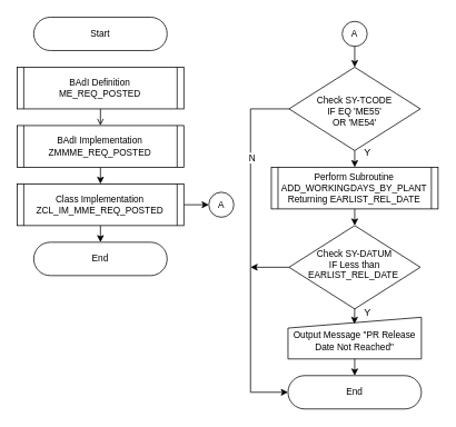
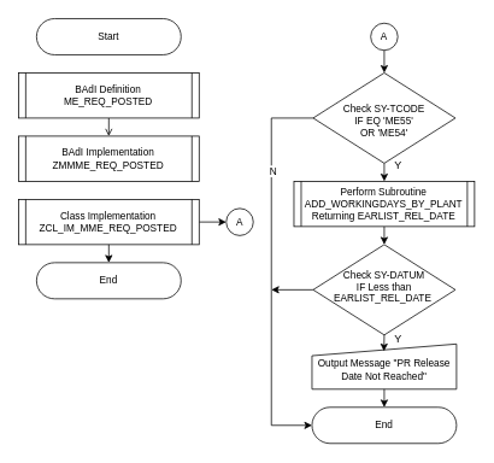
  <mxCell id="0" />
  <mxCell id="1" parent="0" />
  <mxCell id="2" value="Start" style="html=1;dashed=0;whiteSpace=wrap;shape=mxgraph.dfd.start;fontSize=11;" vertex="1" parent="1"><mxGeometry x="40" y="20" width="160" height="40" as="geometry" /></mxCell>
  <mxCell id="3" style="edgeStyle=orthogonalEdgeStyle;rounded=0;orthogonalLoop=1;jettySize=auto;html=1;exitX=0.5;exitY=1;exitDx=0;exitDy=0;entryX=0.5;entryY=0;entryDx=0;entryDy=0;endArrow=open;" edge="1" parent="1" source="4" target="6"><mxGeometry relative="1" as="geometry" /></mxCell>
  <mxCell id="4" value="&lt;font style=&quot;font-size: 11px;&quot;&gt;BAdI Definition&lt;br&gt;ME_REQ_POSTED&lt;br&gt;&lt;/font&gt;" style="shape=process;whiteSpace=wrap;html=1;backgroundOutline=1;fontSize=11;size=0.042;" vertex="1" parent="1"><mxGeometry x="20" y="80" width="200" height="50" as="geometry" /></mxCell>
- <mxCell id="5" style="edgeStyle=orthogonalEdgeStyle;rounded=0;orthogonalLoop=1;jettySize=auto;html=1;exitX=0.5;exitY=1;exitDx=0;exitDy=0;entryX=0.5;entryY=0;entryDx=0;entryDy=0;" edge="1" parent="1" source="6" target="8"><mxGeometry relative="1" as="geometry" /></mxCell>
  <mxCell id="6" value="&lt;font style=&quot;font-size: 11px;&quot;&gt;BAdI Implementation&lt;br&gt;ZMMME_REQ_POSTED&lt;br&gt;&lt;/font&gt;" style="shape=process;whiteSpace=wrap;html=1;backgroundOutline=1;fontSize=11;size=0.042;" vertex="1" parent="1"><mxGeometry x="20" y="150" width="200" height="50" as="geometry" /></mxCell>
  <mxCell id="7" style="edgeStyle=orthogonalEdgeStyle;rounded=0;orthogonalLoop=1;jettySize=auto;html=1;exitX=1;exitY=0.5;exitDx=0;exitDy=0;entryX=0;entryY=0.5;entryDx=0;entryDy=0;" edge="1" parent="1" source="8" target="11"><mxGeometry relative="1" as="geometry" /></mxCell>
  <mxCell id="8" value="&lt;font style=&quot;font-size: 11px;&quot;&gt;Class Implementation&lt;br&gt;ZCL_IM_MME_REQ_POSTED&lt;br&gt;&lt;/font&gt;" style="shape=process;whiteSpace=wrap;html=1;backgroundOutline=1;fontSize=11;size=0.042;" vertex="1" parent="1"><mxGeometry x="20" y="220" width="200" height="50" as="geometry" /></mxCell>
  <mxCell id="9" value="End" style="html=1;dashed=0;whiteSpace=wrap;shape=mxgraph.dfd.start;fontSize=11;" vertex="1" parent="1"><mxGeometry x="40" y="290" width="160" height="40" as="geometry" /></mxCell>
  <mxCell id="10" style="edgeStyle=orthogonalEdgeStyle;rounded=0;orthogonalLoop=1;jettySize=auto;html=1;exitX=0.5;exitY=1;exitDx=0;exitDy=0;entryX=0.5;entryY=0.5;entryDx=0;entryDy=-20;entryPerimeter=0;" edge="1" parent="1" source="8" target="9"><mxGeometry relative="1" as="geometry" /></mxCell>
  <mxCell id="11" value="&lt;font style=&quot;font-size: 11px;&quot;&gt;A&lt;/font&gt;" style="ellipse;whiteSpace=wrap;html=1;aspect=fixed;" vertex="1" parent="1"><mxGeometry x="250" y="230" width="30" height="30" as="geometry" /></mxCell>
  <mxCell id="12" style="edgeStyle=orthogonalEdgeStyle;rounded=0;orthogonalLoop=1;jettySize=auto;html=1;exitX=0.5;exitY=1;exitDx=0;exitDy=0;entryX=0.5;entryY=0;entryDx=0;entryDy=0;" edge="1" parent="1" source="13" target="15"><mxGeometry relative="1" as="geometry" /></mxCell>
  <mxCell id="13" value="&lt;font style=&quot;font-size: 11px;&quot;&gt;A&lt;/font&gt;" style="ellipse;whiteSpace=wrap;html=1;aspect=fixed;" vertex="1" parent="1"><mxGeometry x="410" y="25" width="30" height="30" as="geometry" /></mxCell>
  <mxCell id="14" style="edgeStyle=orthogonalEdgeStyle;rounded=0;orthogonalLoop=1;jettySize=auto;html=1;exitX=0.5;exitY=1;exitDx=0;exitDy=0;entryX=0.5;entryY=0;entryDx=0;entryDy=0;" edge="1" parent="1" source="15" target="17"><mxGeometry relative="1" as="geometry" /></mxCell>
  <mxCell id="15" value="Check SY-TCODE &lt;br style=&quot;font-size: 11px;&quot;&gt;IF EQ 'ME55' &lt;br&gt;OR 'ME54'" style="rhombus;whiteSpace=wrap;html=1;fontSize=11;spacingTop=6;" vertex="1" parent="1"><mxGeometry x="346.25" y="80" width="157.5" height="100" as="geometry" /></mxCell>
  <mxCell id="16" style="edgeStyle=orthogonalEdgeStyle;rounded=0;orthogonalLoop=1;jettySize=auto;html=1;exitX=0.5;exitY=1;exitDx=0;exitDy=0;entryX=0.5;entryY=0;entryDx=0;entryDy=0;" edge="1" parent="1" source="17" target="19"><mxGeometry relative="1" as="geometry" /></mxCell>
  <mxCell id="17" value="&lt;font style=&quot;font-size: 11px;&quot;&gt;Perform Subroutine ADD_WORKINGDAYS_BY_PLANT&lt;br&gt;Returning EARLIST_REL_DATE&lt;br&gt;&lt;/font&gt;" style="shape=process;whiteSpace=wrap;html=1;backgroundOutline=1;fontSize=11;size=0.042;" vertex="1" parent="1"><mxGeometry x="325" y="200" width="200" height="50" as="geometry" /></mxCell>
  <mxCell id="18" style="edgeStyle=orthogonalEdgeStyle;rounded=0;orthogonalLoop=1;jettySize=auto;html=1;exitX=0;exitY=0.5;exitDx=0;exitDy=0;" edge="1" parent="1" source="19"><mxGeometry relative="1" as="geometry"><mxPoint x="300" y="320" as="targetPoint" /></mxGeometry></mxCell>
  <mxCell id="19" value="Check SY-DATUM&lt;br style=&quot;font-size: 11px;&quot;&gt;IF Less than EARLIST_REL_DATE&amp;nbsp;" style="rhombus;whiteSpace=wrap;html=1;fontSize=11;spacingTop=-6;" vertex="1" parent="1"><mxGeometry x="346.25" y="270" width="157.5" height="100" as="geometry" /></mxCell>
  <mxCell id="20" value="Output Message &quot;PR Release Date Not Reached&quot;" style="shape=manualInput;whiteSpace=wrap;html=1;fontSize=11;size=13;spacingTop=7;" vertex="1" parent="1"><mxGeometry x="345" y="380" width="160" height="50" as="geometry" /></mxCell>
  <mxCell id="21" style="edgeStyle=orthogonalEdgeStyle;rounded=0;orthogonalLoop=1;jettySize=auto;html=1;exitX=0.5;exitY=1;exitDx=0;exitDy=0;entryX=0.498;entryY=0.16;entryDx=0;entryDy=0;entryPerimeter=0;" edge="1" parent="1" source="19" target="20"><mxGeometry relative="1" as="geometry" /></mxCell>
  <mxCell id="22" value="End" style="html=1;dashed=0;whiteSpace=wrap;shape=mxgraph.dfd.start;fontSize=11;" vertex="1" parent="1"><mxGeometry x="345" y="450" width="160" height="40" as="geometry" /></mxCell>
  <mxCell id="23" style="edgeStyle=orthogonalEdgeStyle;rounded=0;orthogonalLoop=1;jettySize=auto;html=1;exitX=0.5;exitY=1;exitDx=0;exitDy=0;entryX=0.5;entryY=0.5;entryDx=0;entryDy=-20;entryPerimeter=0;" edge="1" parent="1" source="20" target="22"><mxGeometry relative="1" as="geometry" /></mxCell>
  <mxCell id="24" style="edgeStyle=orthogonalEdgeStyle;rounded=0;orthogonalLoop=1;jettySize=auto;html=1;exitX=0;exitY=0.5;exitDx=0;exitDy=0;entryX=0;entryY=0.5;entryDx=0;entryDy=0;entryPerimeter=0;" edge="1" parent="1" source="15" target="22"><mxGeometry relative="1" as="geometry"><Array as="points"><mxPoint x="300" y="130" /><mxPoint x="300" y="470" /></Array></mxGeometry></mxCell>
  <mxCell id="25" value="N" style="edgeLabel;html=1;align=center;verticalAlign=middle;resizable=0;points=[];" vertex="1" connectable="0" parent="24"><mxGeometry x="-0.512" y="1" relative="1" as="geometry"><mxPoint as="offset" /></mxGeometry></mxCell>
  <mxCell id="26" value="Y" style="text;html=1;align=center;verticalAlign=middle;resizable=0;points=[];autosize=1;strokeColor=none;fillColor=none;" vertex="1" parent="1"><mxGeometry x="425" y="168" width="30" height="30" as="geometry" /></mxCell>
  <mxCell id="27" value="Y" style="text;html=1;align=center;verticalAlign=middle;resizable=0;points=[];autosize=1;strokeColor=none;fillColor=none;" vertex="1" parent="1"><mxGeometry x="425" y="360" width="30" height="30" as="geometry" /></mxCell>
